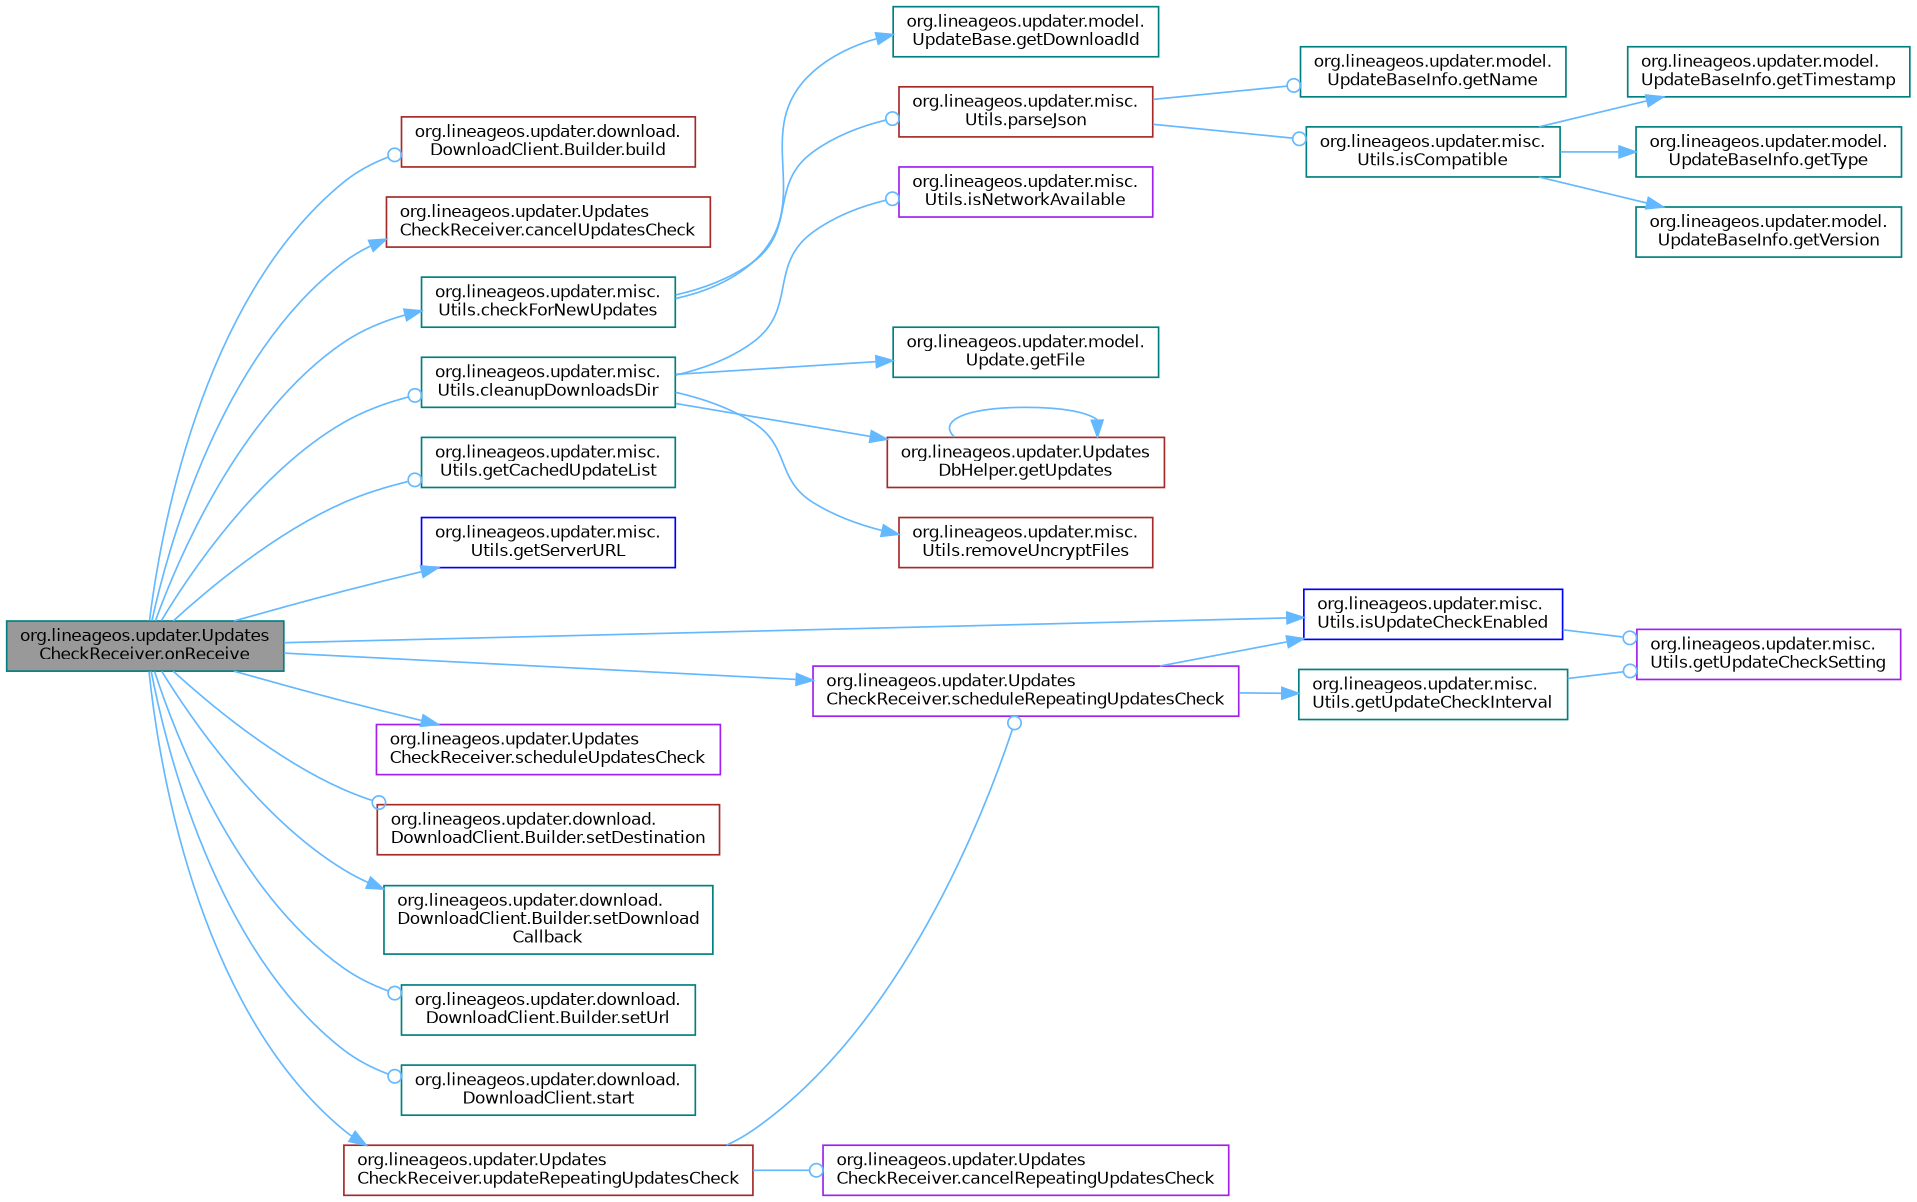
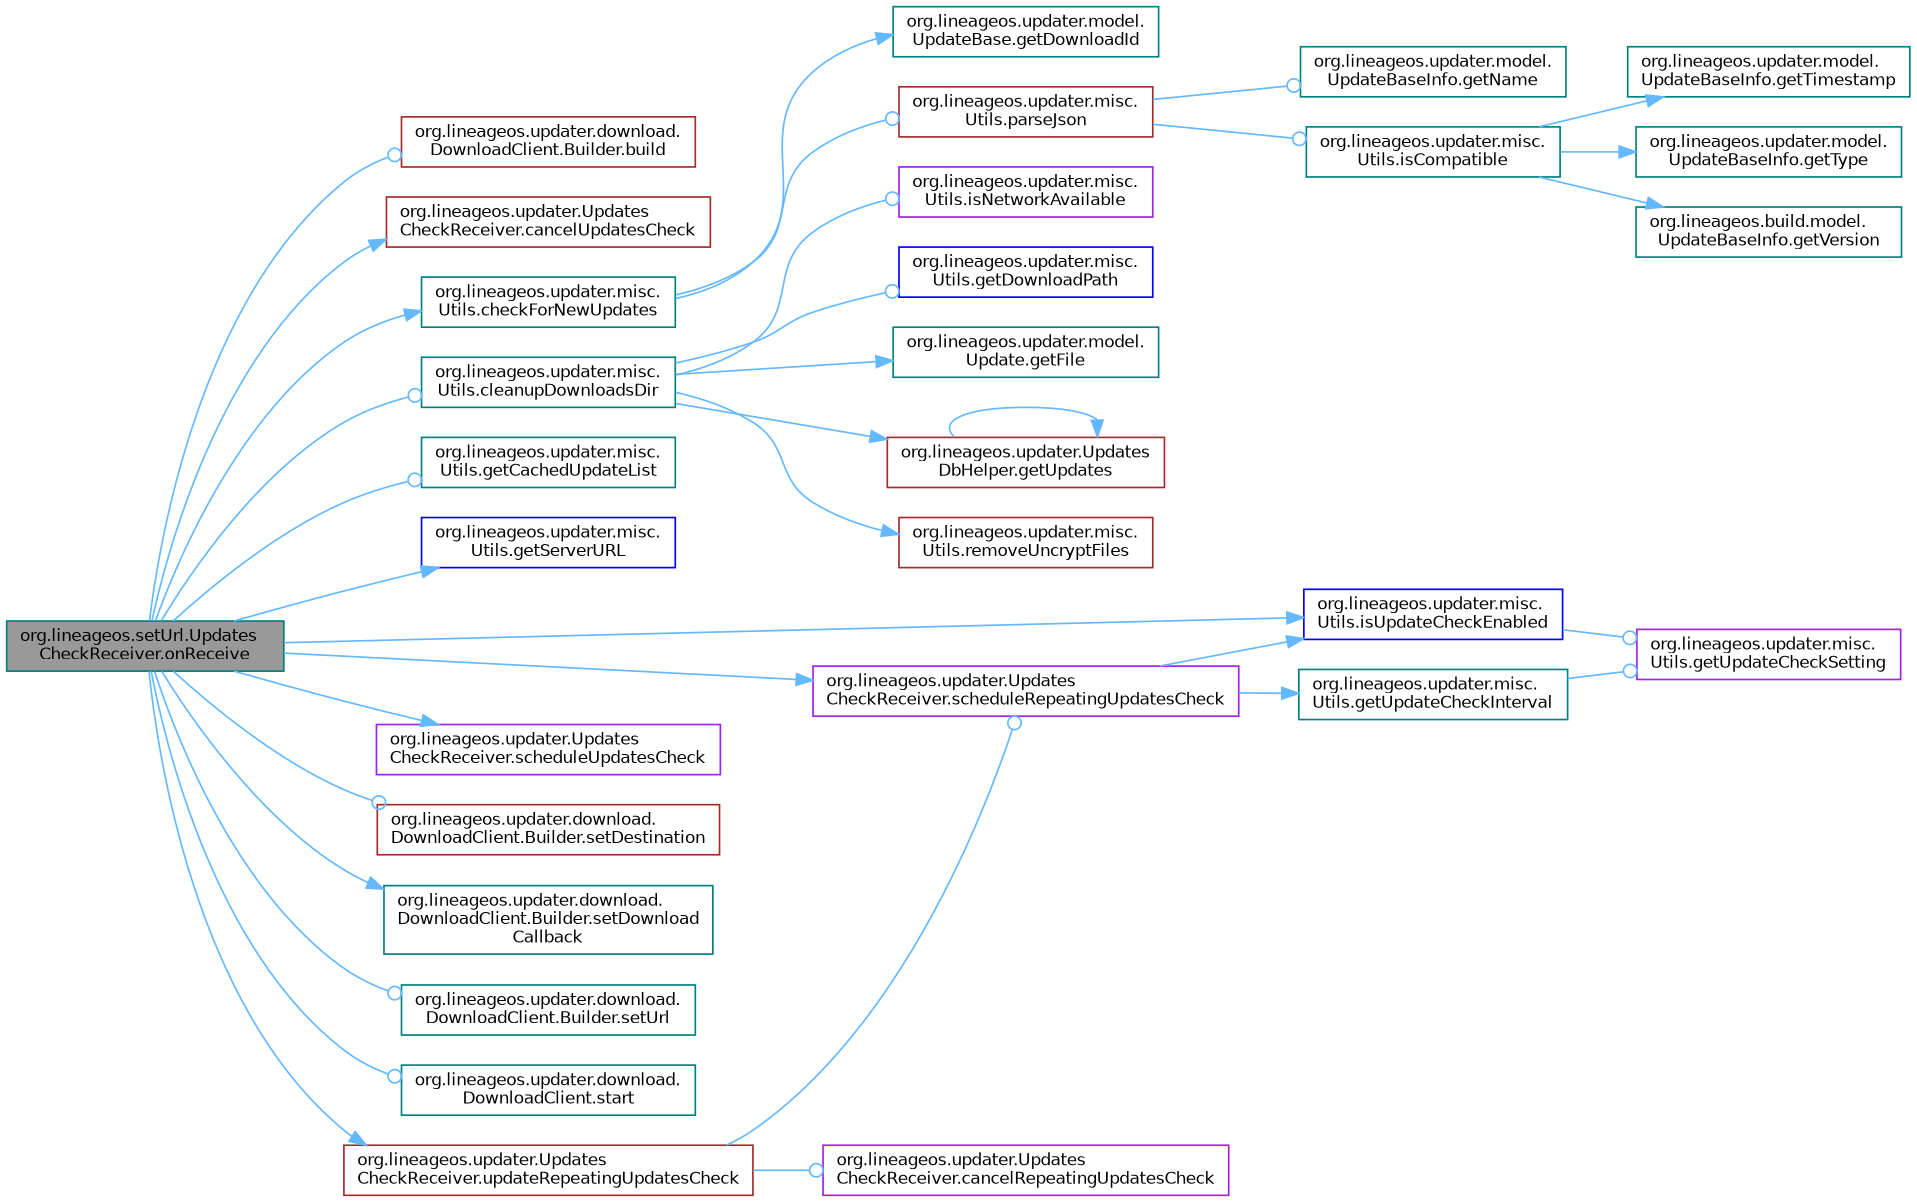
  digraph {
    rankdir=LR
    node [color=teal fillcolor=white fontname=Helvetica fontsize=10 shape=box style=filled]
    edge [arrowhead=normal color=steelblue1 fontname=Helvetica fontsize=10 labelfontname=Helvetica labelfontsize=10 style=solid]
-   n1 [fillcolor=grey60 fontcolor=black height=0.2 label="org.lineageos.updater.Updates\lCheckReceiver.onReceive" width=0.4]
+   n1 [fillcolor=grey60 fontcolor=black height=0.2 label="org.lineageos.setUrl.Updates\lCheckReceiver.onReceive" width=0.4]
    n2 [color=brown height=0.2 label="org.lineageos.updater.download.\lDownloadClient.Builder.build" width=0.4]
    n3 [color=brown height=0.2 label="org.lineageos.updater.Updates\lCheckReceiver.cancelUpdatesCheck" width=0.4]
    n4 [height=0.2 label="org.lineageos.updater.misc.\lUtils.checkForNewUpdates" width=0.4]
    n5 [height=0.2 label="org.lineageos.updater.misc.\lUtils.cleanupDownloadsDir" width=0.4]
    n6 [height=0.2 label="org.lineageos.updater.misc.\lUtils.getCachedUpdateList" width=0.4]
    n7 [color=blue height=0.2 label="org.lineageos.updater.misc.\lUtils.getServerURL" width=0.4]
    n8 [color=blue height=0.2 label="org.lineageos.updater.misc.\lUtils.isUpdateCheckEnabled" width=0.4]
    n9 [color=purple height=0.2 label="org.lineageos.updater.Updates\lCheckReceiver.scheduleRepeatingUpdatesCheck" width=0.4]
    n10 [color=purple height=0.2 label="org.lineageos.updater.Updates\lCheckReceiver.scheduleUpdatesCheck" width=0.4]
    n11 [color=brown height=0.2 label="org.lineageos.updater.download.\lDownloadClient.Builder.setDestination" width=0.4]
    n12 [height=0.2 label="org.lineageos.updater.download.\lDownloadClient.Builder.setDownload\lCallback" width=0.4]
    n13 [height=0.2 label="org.lineageos.updater.download.\lDownloadClient.Builder.setUrl" width=0.4]
    n14 [height=0.2 label="org.lineageos.updater.download.\lDownloadClient.start" width=0.4]
    n15 [color=brown height=0.2 label="org.lineageos.updater.Updates\lCheckReceiver.updateRepeatingUpdatesCheck" width=0.4]
    n16 [height=0.2 label="org.lineageos.updater.model.\lUpdateBase.getDownloadId" width=0.4]
    n17 [color=brown height=0.2 label="org.lineageos.updater.misc.\lUtils.parseJson" width=0.4]
    n18 [color=purple height=0.2 label="org.lineageos.updater.misc.\lUtils.isNetworkAvailable" width=0.4]
+   n19 [color=blue height=0.2 label="org.lineageos.updater.misc.\lUtils.getDownloadPath" width=0.4]
    n20 [height=0.2 label="org.lineageos.updater.model.\lUpdate.getFile" width=0.4]
    n21 [color=brown height=0.2 label="org.lineageos.updater.Updates\lDbHelper.getUpdates" width=0.4]
    n22 [color=brown height=0.2 label="org.lineageos.updater.misc.\lUtils.removeUncryptFiles" width=0.4]
    n23 [color=purple height=0.2 label="org.lineageos.updater.misc.\lUtils.getUpdateCheckSetting" width=0.4]
    n24 [height=0.2 label="org.lineageos.updater.misc.\lUtils.getUpdateCheckInterval" width=0.4]
    n25 [color=purple height=0.2 label="org.lineageos.updater.Updates\lCheckReceiver.cancelRepeatingUpdatesCheck" width=0.4]
    n26 [height=0.2 label="org.lineageos.updater.model.\lUpdateBaseInfo.getName" width=0.4]
    n27 [height=0.2 label="org.lineageos.updater.misc.\lUtils.isCompatible" width=0.4]
    n28 [height=0.2 label="org.lineageos.updater.model.\lUpdateBaseInfo.getTimestamp" width=0.4]
    n29 [height=0.2 label="org.lineageos.updater.model.\lUpdateBaseInfo.getType" width=0.4]
-   n30 [height=0.2 label="org.lineageos.updater.model.\lUpdateBaseInfo.getVersion" width=0.4]
+   n30 [height=0.2 label="org.lineageos.build.model.\lUpdateBaseInfo.getVersion" width=0.4]
    n1 -> n2 [arrowhead=odot]
    n1 -> n3
    n1 -> n4
    n1 -> n5 [arrowhead=odot]
    n1 -> n6 [arrowhead=odot]
    n1 -> n7
    n1 -> n8
    n1 -> n9
    n1 -> n10
    n1 -> n11 [arrowhead=odot]
    n1 -> n12
    n1 -> n13 [arrowhead=odot]
    n1 -> n14 [arrowhead=odot]
    n1 -> n15
    n4 -> n16
    n4 -> n17 [arrowhead=odot]
    n5 -> n18 [arrowhead=odot]
+   n5 -> n19 [arrowhead=odot]
    n5 -> n20
    n5 -> n21
    n5 -> n22
    n8 -> n23 [arrowhead=odot]
    n9 -> n8
    n9 -> n24
    n15 -> n9 [arrowhead=odot]
    n15 -> n25 [arrowhead=odot]
    n17 -> n26 [arrowhead=odot]
    n17 -> n27 [arrowhead=odot]
    n21 -> n21
    n24 -> n23 [arrowhead=odot]
    n27 -> n28
    n27 -> n29
    n27 -> n30
  }
